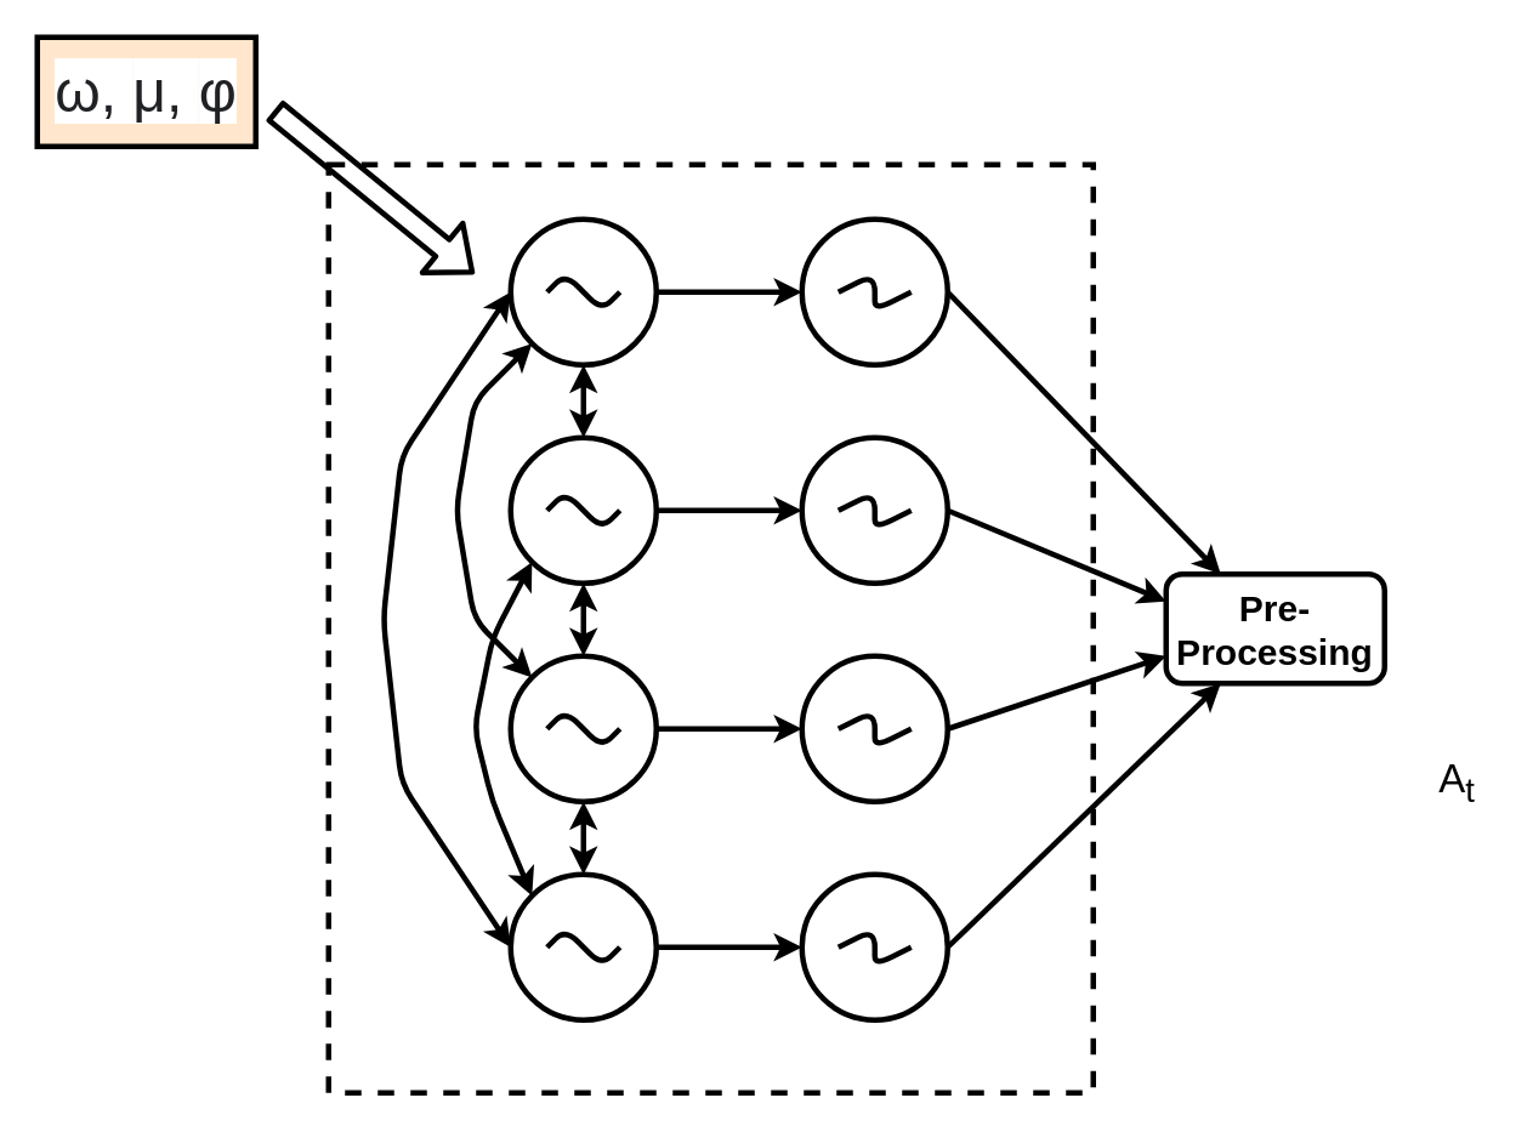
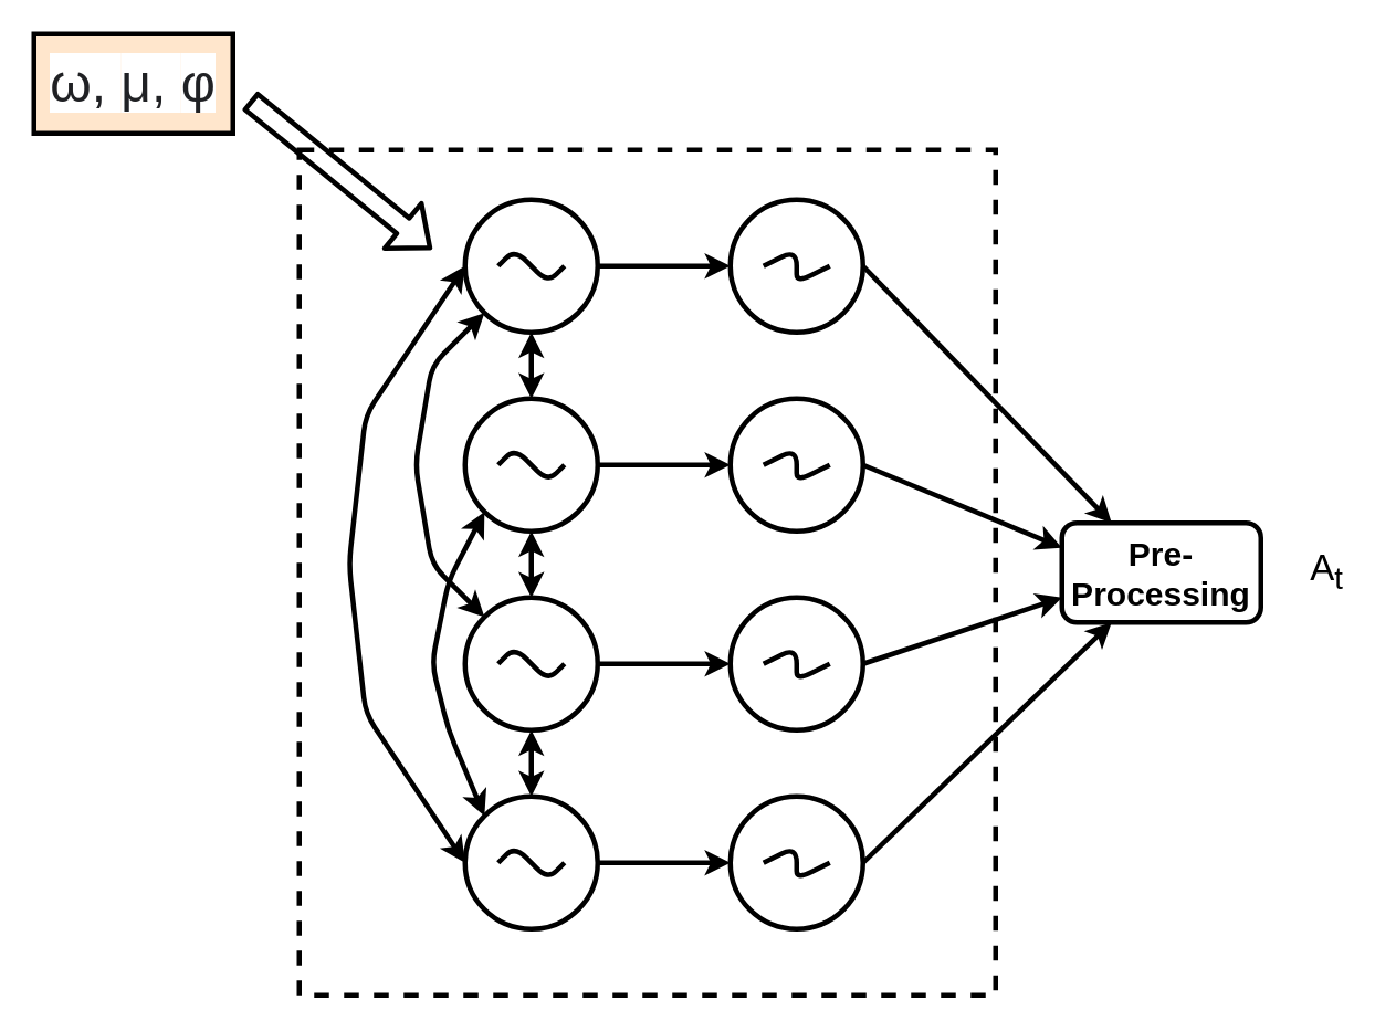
  <mxCell id="0" />
  <mxCell id="1" parent="0" />
  <mxCell id="2" value="" style="rounded=0;whiteSpace=wrap;html=1;dashed=1;strokeWidth=3;" vertex="1" parent="1"><mxGeometry x="180" y="90" width="420" height="510" as="geometry" /></mxCell>
  <mxCell id="3" value="" style="ellipse;whiteSpace=wrap;html=1;aspect=fixed;strokeWidth=3;" vertex="1" parent="1"><mxGeometry x="440" y="120" width="80" height="80" as="geometry" /></mxCell>
  <mxCell id="4" value="" style="ellipse;whiteSpace=wrap;html=1;aspect=fixed;strokeWidth=3;" vertex="1" parent="1"><mxGeometry x="440" y="240" width="80" height="80" as="geometry" /></mxCell>
  <mxCell id="5" value="" style="ellipse;whiteSpace=wrap;html=1;aspect=fixed;strokeWidth=3;" vertex="1" parent="1"><mxGeometry x="440" y="360" width="80" height="80" as="geometry" /></mxCell>
  <mxCell id="6" value="" style="ellipse;whiteSpace=wrap;html=1;aspect=fixed;strokeWidth=3;" vertex="1" parent="1"><mxGeometry x="440" y="480" width="80" height="80" as="geometry" /></mxCell>
  <mxCell id="7" value="" style="edgeStyle=orthogonalEdgeStyle;rounded=0;orthogonalLoop=1;jettySize=auto;html=1;strokeWidth=3;" edge="1" parent="1" source="8" target="3"><mxGeometry relative="1" as="geometry" /></mxCell>
  <mxCell id="8" value="" style="ellipse;whiteSpace=wrap;html=1;aspect=fixed;strokeWidth=3;" vertex="1" parent="1"><mxGeometry x="280" y="120" width="80" height="80" as="geometry" /></mxCell>
  <mxCell id="9" value="" style="edgeStyle=orthogonalEdgeStyle;rounded=0;orthogonalLoop=1;jettySize=auto;html=1;strokeWidth=3;" edge="1" parent="1" source="10" target="4"><mxGeometry relative="1" as="geometry" /></mxCell>
  <mxCell id="10" value="" style="ellipse;whiteSpace=wrap;html=1;aspect=fixed;strokeWidth=3;" vertex="1" parent="1"><mxGeometry x="280" y="240" width="80" height="80" as="geometry" /></mxCell>
  <mxCell id="11" value="" style="edgeStyle=orthogonalEdgeStyle;rounded=0;orthogonalLoop=1;jettySize=auto;html=1;strokeWidth=3;" edge="1" parent="1" source="12" target="5"><mxGeometry relative="1" as="geometry" /></mxCell>
  <mxCell id="12" value="" style="ellipse;whiteSpace=wrap;html=1;aspect=fixed;strokeWidth=3;" vertex="1" parent="1"><mxGeometry x="280" y="360" width="80" height="80" as="geometry" /></mxCell>
  <mxCell id="13" value="" style="edgeStyle=orthogonalEdgeStyle;rounded=0;orthogonalLoop=1;jettySize=auto;html=1;strokeWidth=3;" edge="1" parent="1" source="14" target="6"><mxGeometry relative="1" as="geometry" /></mxCell>
  <mxCell id="14" value="" style="ellipse;whiteSpace=wrap;html=1;aspect=fixed;strokeWidth=3;" vertex="1" parent="1"><mxGeometry x="280" y="480" width="80" height="80" as="geometry" /></mxCell>
  <mxCell id="15" value="" style="endArrow=classic;startArrow=classic;html=1;exitX=0.5;exitY=1;exitDx=0;exitDy=0;entryX=0.5;entryY=0;entryDx=0;entryDy=0;strokeWidth=3;" edge="1" parent="1" source="8" target="10"><mxGeometry width="50" height="50" relative="1" as="geometry"><mxPoint x="430" y="450" as="sourcePoint" /><mxPoint x="480" y="400" as="targetPoint" /></mxGeometry></mxCell>
  <mxCell id="16" value="" style="endArrow=classic;startArrow=classic;html=1;exitX=0.5;exitY=1;exitDx=0;exitDy=0;entryX=0.5;entryY=0;entryDx=0;entryDy=0;strokeWidth=3;" edge="1" parent="1" source="10" target="12"><mxGeometry width="50" height="50" relative="1" as="geometry"><mxPoint x="430" y="450" as="sourcePoint" /><mxPoint x="480" y="400" as="targetPoint" /></mxGeometry></mxCell>
  <mxCell id="17" value="" style="endArrow=classic;startArrow=classic;html=1;exitX=0.5;exitY=1;exitDx=0;exitDy=0;entryX=0.5;entryY=0;entryDx=0;entryDy=0;strokeWidth=3;" edge="1" parent="1" source="12" target="14"><mxGeometry width="50" height="50" relative="1" as="geometry"><mxPoint x="380" y="400" as="sourcePoint" /><mxPoint x="430" y="350" as="targetPoint" /></mxGeometry></mxCell>
  <mxCell id="18" value="" style="endArrow=classic;startArrow=classic;html=1;entryX=0;entryY=1;entryDx=0;entryDy=0;exitX=0;exitY=0;exitDx=0;exitDy=0;strokeWidth=3;" edge="1" parent="1" source="12" target="8"><mxGeometry width="50" height="50" relative="1" as="geometry"><mxPoint x="380" y="400" as="sourcePoint" /><mxPoint x="430" y="350" as="targetPoint" /><Array as="points"><mxPoint x="260" y="340" /><mxPoint x="250" y="280" /><mxPoint x="260" y="220" /></Array></mxGeometry></mxCell>
  <mxCell id="19" value="" style="endArrow=classic;startArrow=classic;html=1;entryX=0;entryY=0.5;entryDx=0;entryDy=0;exitX=0;exitY=0.5;exitDx=0;exitDy=0;strokeWidth=3;" edge="1" parent="1" source="14" target="8"><mxGeometry width="50" height="50" relative="1" as="geometry"><mxPoint x="380" y="400" as="sourcePoint" /><mxPoint x="430" y="350" as="targetPoint" /><Array as="points"><mxPoint x="220" y="430" /><mxPoint x="210" y="340" /><mxPoint x="220" y="250" /></Array></mxGeometry></mxCell>
  <mxCell id="20" value="" style="endArrow=classic;startArrow=classic;html=1;exitX=0;exitY=1;exitDx=0;exitDy=0;entryX=0;entryY=0;entryDx=0;entryDy=0;strokeWidth=3;" edge="1" parent="1" source="10" target="14"><mxGeometry width="50" height="50" relative="1" as="geometry"><mxPoint x="380" y="400" as="sourcePoint" /><mxPoint x="430" y="350" as="targetPoint" /><Array as="points"><mxPoint x="270" y="350" /><mxPoint x="260" y="400" /><mxPoint x="270" y="440" /></Array></mxGeometry></mxCell>
  <mxCell id="21" value="" style="endArrow=none;html=1;strokeWidth=3;" edge="1" parent="1"><mxGeometry width="50" height="50" relative="1" as="geometry"><mxPoint x="460" y="280" as="sourcePoint" /><mxPoint x="500" y="280" as="targetPoint" /><Array as="points"><mxPoint x="480" y="270" /><mxPoint x="480" y="290" /></Array></mxGeometry></mxCell>
  <mxCell id="22" value="" style="endArrow=none;html=1;strokeWidth=3;" edge="1" parent="1"><mxGeometry width="50" height="50" relative="1" as="geometry"><mxPoint x="460" y="160" as="sourcePoint" /><mxPoint x="500" y="160" as="targetPoint" /><Array as="points"><mxPoint x="480" y="150" /><mxPoint x="480" y="170" /></Array></mxGeometry></mxCell>
  <mxCell id="23" value="" style="endArrow=none;html=1;strokeWidth=3;" edge="1" parent="1"><mxGeometry width="50" height="50" relative="1" as="geometry"><mxPoint x="460" y="400" as="sourcePoint" /><mxPoint x="500" y="400" as="targetPoint" /><Array as="points"><mxPoint x="480" y="390" /><mxPoint x="480" y="410" /></Array></mxGeometry></mxCell>
  <mxCell id="24" value="" style="endArrow=none;html=1;strokeWidth=3;" edge="1" parent="1"><mxGeometry width="50" height="50" relative="1" as="geometry"><mxPoint x="460" y="520" as="sourcePoint" /><mxPoint x="500" y="520" as="targetPoint" /><Array as="points"><mxPoint x="480" y="510" /><mxPoint x="480" y="530" /></Array></mxGeometry></mxCell>
  <mxCell id="25" value="" style="endArrow=none;html=1;strokeWidth=3;" edge="1" parent="1"><mxGeometry width="50" height="50" relative="1" as="geometry"><mxPoint x="300" y="280" as="sourcePoint" /><mxPoint x="340" y="280" as="targetPoint" /><Array as="points"><mxPoint x="310" y="270" /><mxPoint x="330" y="290" /></Array></mxGeometry></mxCell>
  <mxCell id="26" value="" style="endArrow=none;html=1;strokeWidth=3;" edge="1" parent="1"><mxGeometry width="50" height="50" relative="1" as="geometry"><mxPoint x="300" y="160" as="sourcePoint" /><mxPoint x="340" y="160" as="targetPoint" /><Array as="points"><mxPoint x="310" y="150" /><mxPoint x="330" y="170" /></Array></mxGeometry></mxCell>
  <mxCell id="27" value="" style="endArrow=none;html=1;strokeWidth=3;" edge="1" parent="1"><mxGeometry width="50" height="50" relative="1" as="geometry"><mxPoint x="300" y="400" as="sourcePoint" /><mxPoint x="340" y="400" as="targetPoint" /><Array as="points"><mxPoint x="310" y="390" /><mxPoint x="330" y="410" /></Array></mxGeometry></mxCell>
  <mxCell id="28" value="" style="endArrow=none;html=1;strokeWidth=3;" edge="1" parent="1"><mxGeometry width="50" height="50" relative="1" as="geometry"><mxPoint x="300" y="520" as="sourcePoint" /><mxPoint x="340" y="520" as="targetPoint" /><Array as="points"><mxPoint x="310" y="510" /><mxPoint x="330" y="530" /></Array></mxGeometry></mxCell>
  <mxCell id="29" value="" style="endArrow=classic;html=1;exitX=1;exitY=0.5;exitDx=0;exitDy=0;entryX=0.25;entryY=0;entryDx=0;entryDy=0;strokeWidth=3;" edge="1" parent="1" source="3" target="35"><mxGeometry width="50" height="50" relative="1" as="geometry"><mxPoint x="360" y="300" as="sourcePoint" /><mxPoint x="640" y="160" as="targetPoint" /></mxGeometry></mxCell>
  <mxCell id="30" value="" style="endArrow=classic;html=1;exitX=1;exitY=0.5;exitDx=0;exitDy=0;entryX=0;entryY=0.25;entryDx=0;entryDy=0;strokeWidth=3;" edge="1" parent="1" source="4" target="35"><mxGeometry width="50" height="50" relative="1" as="geometry"><mxPoint x="360" y="300" as="sourcePoint" /><mxPoint x="620" y="323" as="targetPoint" /></mxGeometry></mxCell>
  <mxCell id="31" value="" style="endArrow=classic;html=1;entryX=0;entryY=0.75;entryDx=0;entryDy=0;strokeWidth=3;" edge="1" parent="1" target="35"><mxGeometry width="50" height="50" relative="1" as="geometry"><mxPoint x="520" y="400" as="sourcePoint" /><mxPoint x="640" y="400" as="targetPoint" /></mxGeometry></mxCell>
  <mxCell id="32" value="" style="endArrow=classic;html=1;exitX=1;exitY=0.5;exitDx=0;exitDy=0;entryX=0.25;entryY=1;entryDx=0;entryDy=0;strokeWidth=3;" edge="1" parent="1" source="6" target="35"><mxGeometry width="50" height="50" relative="1" as="geometry"><mxPoint x="360" y="430" as="sourcePoint" /><mxPoint x="640" y="520" as="targetPoint" /></mxGeometry></mxCell>
  <mxCell id="33" value="" style="shape=flexArrow;endArrow=classic;html=1;strokeWidth=3;" edge="1" parent="1"><mxGeometry width="50" height="50" relative="1" as="geometry"><mxPoint x="150" y="60" as="sourcePoint" /><mxPoint x="260" y="150" as="targetPoint" /><Array as="points" /></mxGeometry></mxCell>
  <mxCell id="34" value="&lt;font style=&quot;font-size: 32px&quot;&gt;&lt;font style=&quot;font-size: 32px&quot;&gt;&lt;span style=&quot;color: rgb(32 , 33 , 36) ; font-family: &amp;#34;arial&amp;#34; , sans-serif ; text-align: left ; background-color: rgb(255 , 255 , 255)&quot;&gt;ω,&amp;nbsp;&lt;/span&gt;&lt;span style=&quot;color: rgb(32 , 33 , 36) ; font-family: &amp;#34;google sans&amp;#34; , &amp;#34;arial&amp;#34; , sans-serif ; text-align: left ; background-color: rgb(255 , 255 , 255)&quot;&gt;μ,&amp;nbsp;&lt;/span&gt;&lt;/font&gt;&lt;span style=&quot;color: rgb(32 , 33 , 36) ; font-family: &amp;#34;arial&amp;#34; , sans-serif ; text-align: left ; background-color: rgb(255 , 255 , 255)&quot;&gt;φ&lt;/span&gt;&lt;/font&gt;" style="rounded=0;whiteSpace=wrap;html=1;strokeWidth=3;fillColor=#ffe6cc;" vertex="1" parent="1"><mxGeometry x="20" y="20" width="120" height="60" as="geometry" /></mxCell>
  <mxCell id="35" value="&lt;font style=&quot;font-size: 20px&quot;&gt;&lt;b&gt;Pre-Processing&lt;/b&gt;&lt;/font&gt;" style="whiteSpace=wrap;html=1;strokeWidth=3;rounded=1;" vertex="1" parent="1"><mxGeometry x="640" y="315" width="120" height="60" as="geometry" /></mxCell>
- <mxCell id="36" value="&lt;font style=&quot;font-size: 22px&quot;&gt;A&lt;sub&gt;t&lt;/sub&gt;&lt;/font&gt;" style="text;html=1;strokeColor=none;fillColor=none;align=center;verticalAlign=middle;whiteSpace=wrap;rounded=0;strokeWidth=3;" vertex="1" parent="1"><mxGeometry x="780" y="420" width="40" height="20" as="geometry" /></mxCell>
+ <mxCell id="36" value="&lt;font style=&quot;font-size: 22px&quot;&gt;A&lt;sub&gt;t&lt;/sub&gt;&lt;/font&gt;" style="text;html=1;strokeColor=none;fillColor=none;align=center;verticalAlign=middle;whiteSpace=wrap;rounded=0;strokeWidth=3;" vertex="1" parent="1"><mxGeometry x="780" y="335" width="40" height="20" as="geometry" /></mxCell>
